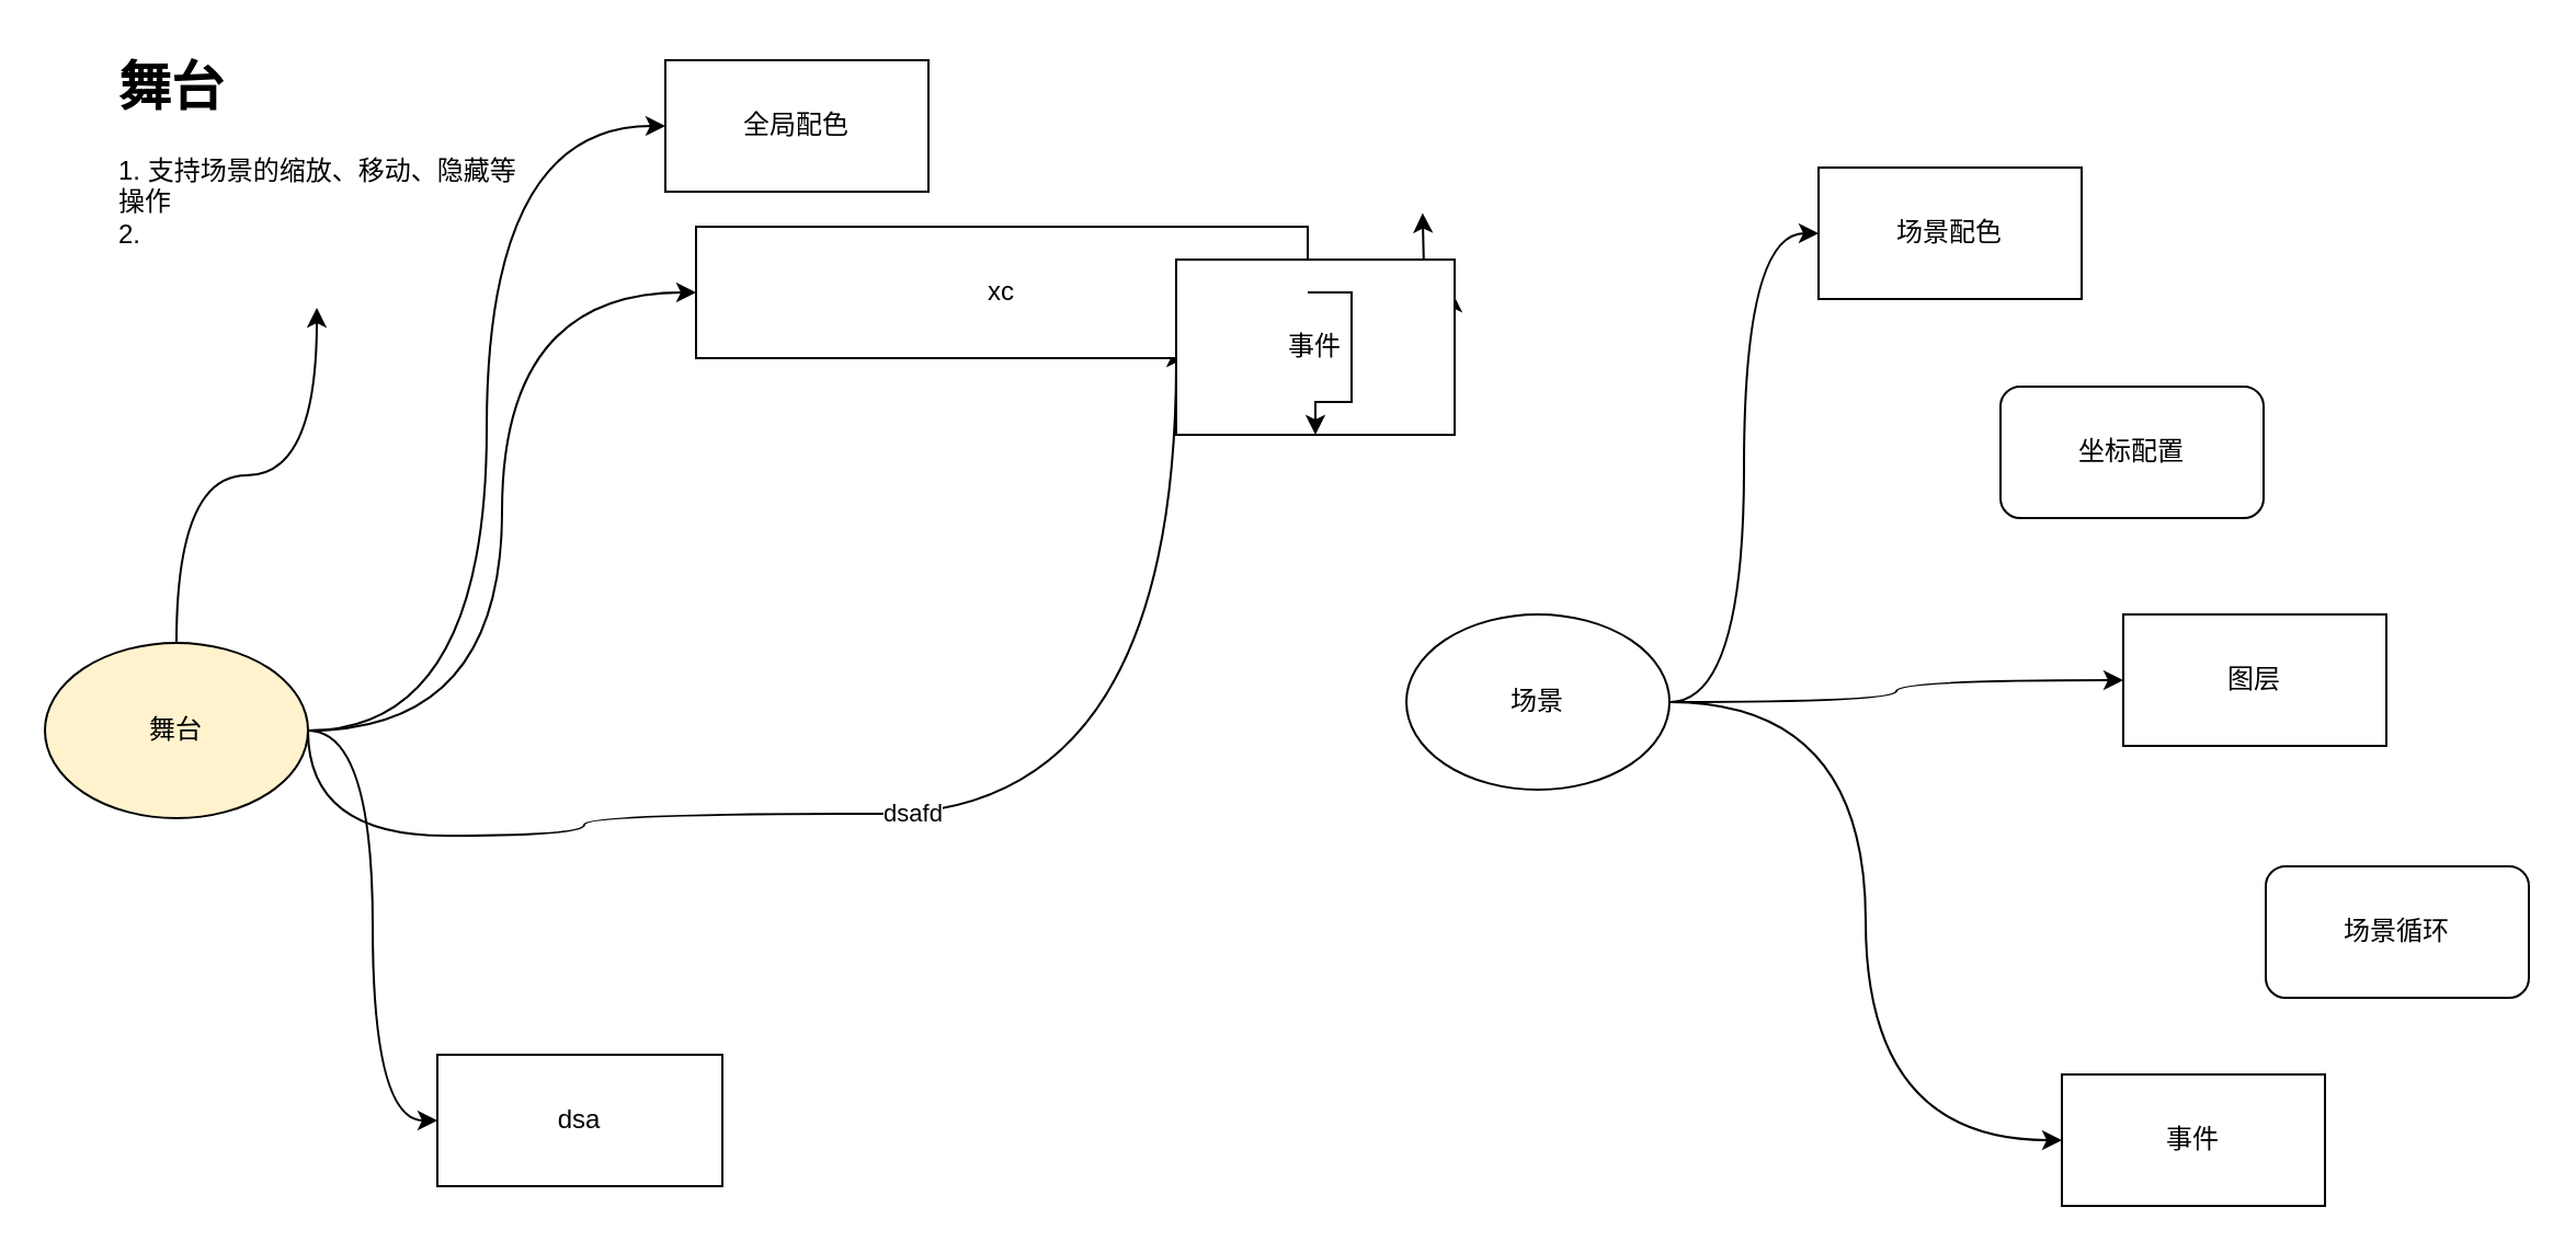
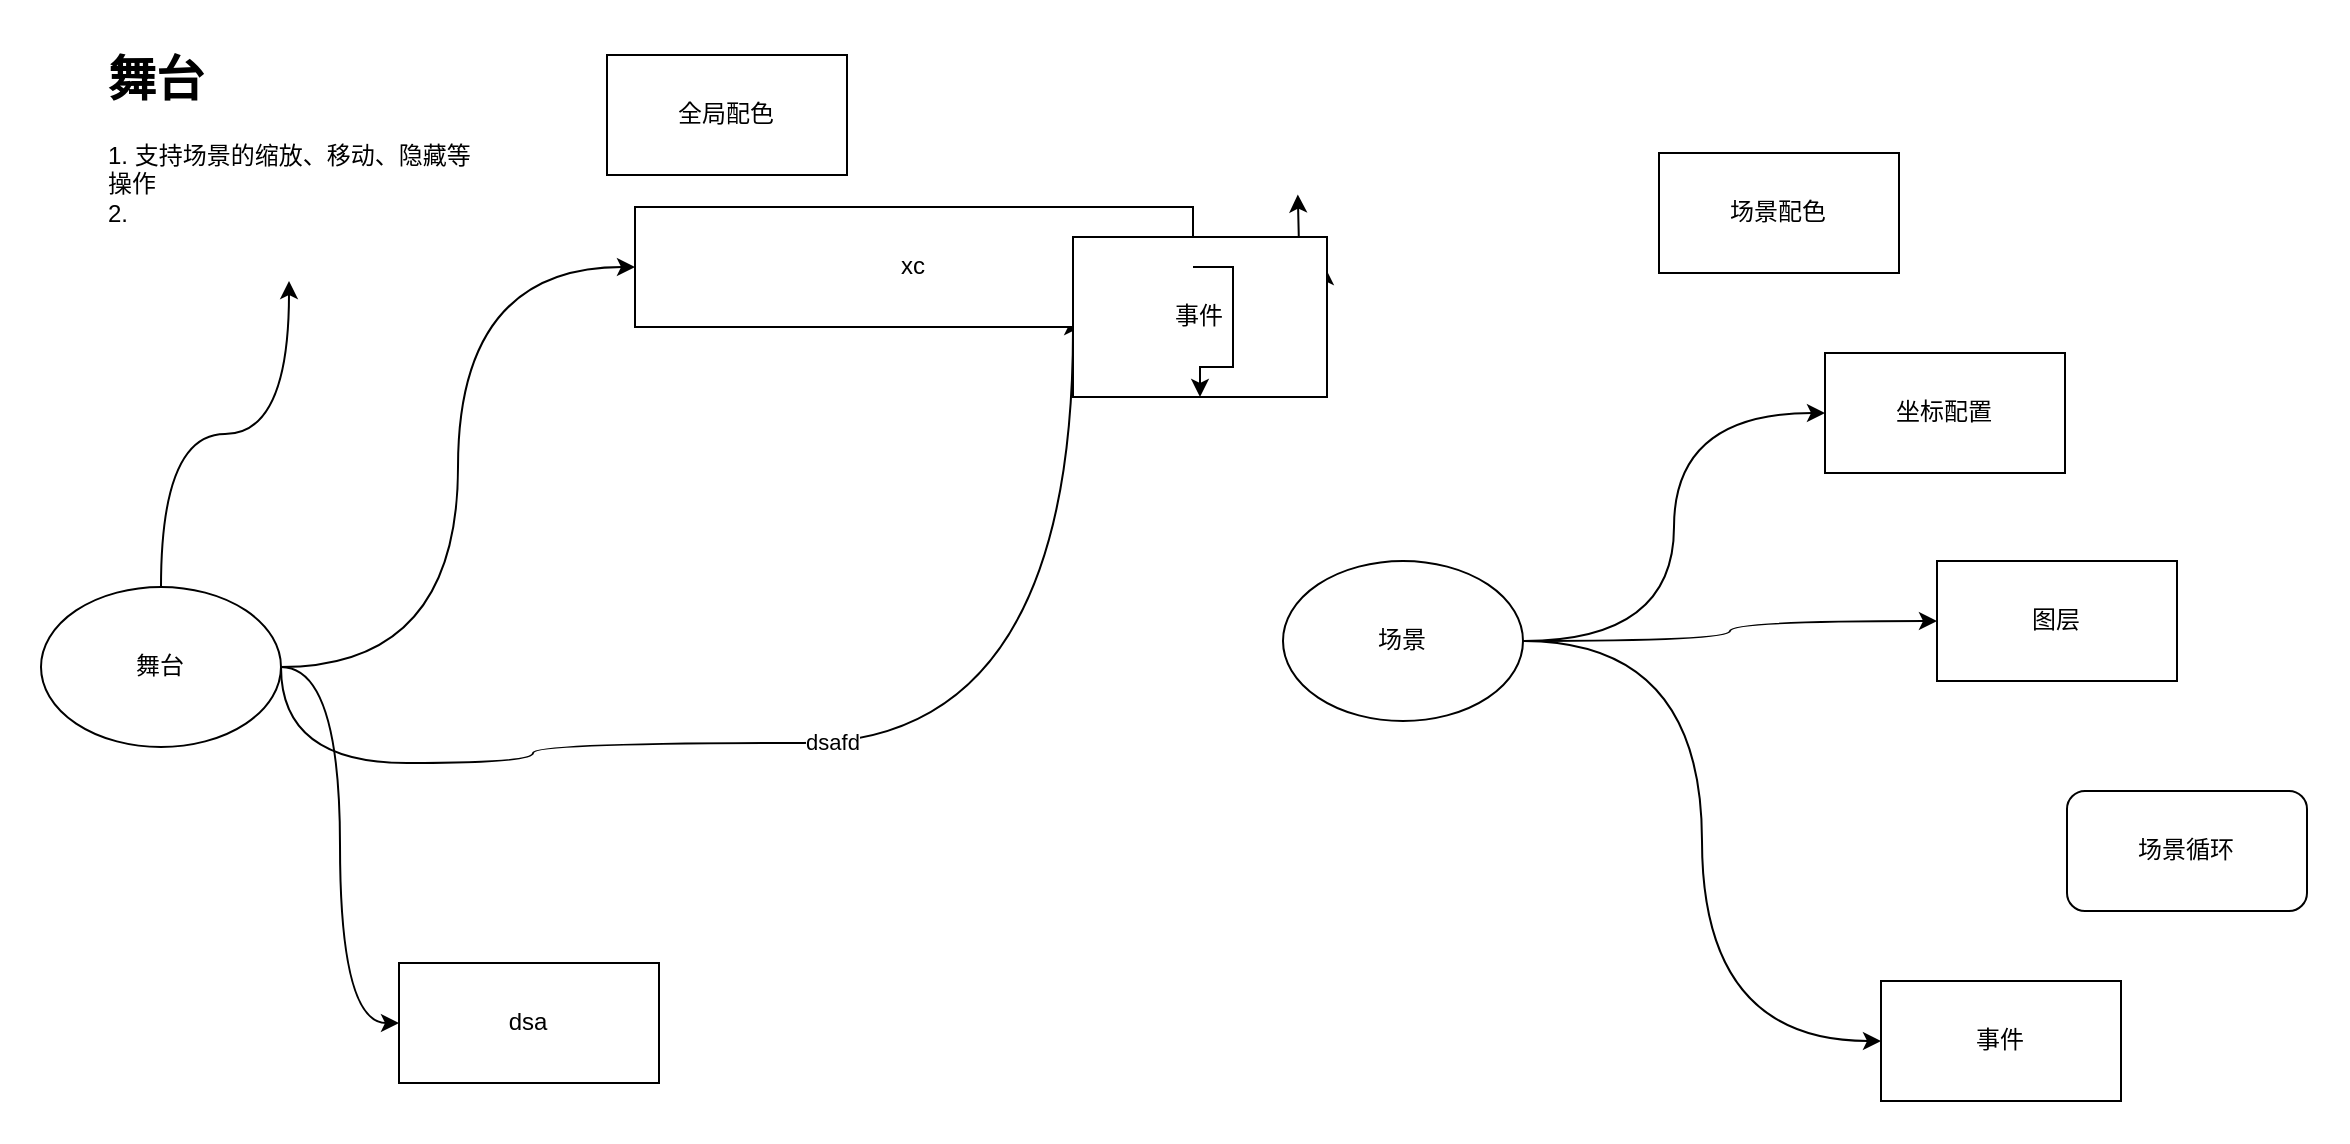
  <mxCell id="0" />
  <mxCell id="1" parent="0" />
- <mxCell id="2" style="edgeStyle=orthogonalEdgeStyle;rounded=0;orthogonalLoop=1;jettySize=auto;html=1;exitX=1;exitY=0.5;exitDx=0;exitDy=0;entryX=0;entryY=0.5;entryDx=0;entryDy=0;curved=1;" parent="1" source="7" target="8" edge="1"><mxGeometry relative="1" as="geometry" /></mxCell>
  <mxCell id="3" style="edgeStyle=orthogonalEdgeStyle;curved=1;rounded=0;orthogonalLoop=1;jettySize=auto;html=1;exitX=1;exitY=0.5;exitDx=0;exitDy=0;entryX=0;entryY=0.5;entryDx=0;entryDy=0;" parent="1" source="7" target="11" edge="1"><mxGeometry relative="1" as="geometry" /></mxCell>
  <mxCell id="4" style="edgeStyle=orthogonalEdgeStyle;curved=1;rounded=0;orthogonalLoop=1;jettySize=auto;html=1;exitX=1;exitY=0.5;exitDx=0;exitDy=0;entryX=0;entryY=0.5;entryDx=0;entryDy=0;" parent="1" source="7" target="12" edge="1"><mxGeometry relative="1" as="geometry" /></mxCell>
  <mxCell id="5" value="dsafd" style="edgeStyle=orthogonalEdgeStyle;curved=1;rounded=0;orthogonalLoop=1;jettySize=auto;html=1;exitX=1;exitY=0.5;exitDx=0;exitDy=0;entryX=0;entryY=0.5;entryDx=0;entryDy=0;" parent="1" source="7" target="24" edge="1"><mxGeometry relative="1" as="geometry"><Array as="points"><mxPoint x="140" y="381" /><mxPoint x="266" y="381" /><mxPoint x="266" y="371" /></Array></mxGeometry></mxCell>
  <mxCell id="6" style="edgeStyle=orthogonalEdgeStyle;curved=1;rounded=0;orthogonalLoop=1;jettySize=auto;html=1;entryX=0.5;entryY=1;entryDx=0;entryDy=0;" parent="1" source="7" target="23" edge="1"><mxGeometry relative="1" as="geometry"><mxPoint x="170.059" y="148" as="targetPoint" /></mxGeometry></mxCell>
- <mxCell id="7" value="舞台" style="ellipse;whiteSpace=wrap;html=1;fillColor=#fff2cc;" parent="1" vertex="1"><mxGeometry x="20" y="293" width="120" height="80" as="geometry" /></mxCell>
+ <mxCell id="7" value="舞台" style="ellipse;whiteSpace=wrap;html=1;" parent="1" vertex="1"><mxGeometry x="20" y="293" width="120" height="80" as="geometry" /></mxCell>
  <mxCell id="8" value="全局配色" style="rounded=0;whiteSpace=wrap;html=1;" parent="1" vertex="1"><mxGeometry x="303" y="27" width="120" height="60" as="geometry" /></mxCell>
  <mxCell id="9" style="edgeStyle=orthogonalEdgeStyle;rounded=0;orthogonalLoop=1;jettySize=auto;html=1;exitX=1;exitY=0.5;exitDx=0;exitDy=0;" edge="1" parent="1" source="24"><mxGeometry relative="1" as="geometry"><mxPoint x="662" y="133" as="targetPoint" /></mxGeometry></mxCell>
  <mxCell id="10" style="edgeStyle=orthogonalEdgeStyle;rounded=0;orthogonalLoop=1;jettySize=auto;html=1;exitX=1;exitY=0.25;exitDx=0;exitDy=0;" edge="1" parent="1" source="11"><mxGeometry relative="1" as="geometry"><mxPoint x="648.4" y="96.8" as="targetPoint" /></mxGeometry></mxCell>
  <mxCell id="11" value="xc" style="rounded=0;whiteSpace=wrap;html=1;" parent="1" vertex="1"><mxGeometry x="317" y="103" width="279" height="60" as="geometry" /></mxCell>
  <mxCell id="12" value="dsa" style="rounded=0;whiteSpace=wrap;html=1;" parent="1" vertex="1"><mxGeometry x="199" y="481" width="130" height="60" as="geometry" /></mxCell>
- <mxCell id="13" style="edgeStyle=orthogonalEdgeStyle;rounded=0;orthogonalLoop=1;jettySize=auto;html=1;exitX=1;exitY=0.5;exitDx=0;exitDy=0;entryX=0;entryY=0.5;entryDx=0;entryDy=0;curved=1;" parent="1" source="17" target="18" edge="1"><mxGeometry relative="1" as="geometry" /></mxCell>
  <mxCell id="14" style="edgeStyle=orthogonalEdgeStyle;curved=1;rounded=0;orthogonalLoop=1;jettySize=auto;html=1;exitX=1;exitY=0.5;exitDx=0;exitDy=0;entryX=0;entryY=0.5;entryDx=0;entryDy=0;" parent="1" source="17" target="20" edge="1"><mxGeometry relative="1" as="geometry" /></mxCell>
+ <mxCell id="15" style="edgeStyle=orthogonalEdgeStyle;curved=1;rounded=0;orthogonalLoop=1;jettySize=auto;html=1;exitX=1;exitY=0.5;exitDx=0;exitDy=0;entryX=0;entryY=0.5;entryDx=0;entryDy=0;" parent="1" source="17" target="19" edge="1"><mxGeometry relative="1" as="geometry" /></mxCell>
  <mxCell id="16" style="edgeStyle=orthogonalEdgeStyle;curved=1;rounded=0;orthogonalLoop=1;jettySize=auto;html=1;exitX=1;exitY=0.5;exitDx=0;exitDy=0;entryX=0;entryY=0.5;entryDx=0;entryDy=0;" parent="1" source="17" target="22" edge="1"><mxGeometry relative="1" as="geometry" /></mxCell>
  <mxCell id="17" value="场景" style="ellipse;whiteSpace=wrap;html=1;" parent="1" vertex="1"><mxGeometry x="641" y="280" width="120" height="80" as="geometry" /></mxCell>
  <mxCell id="18" value="场景配色" style="rounded=0;whiteSpace=wrap;html=1;" parent="1" vertex="1"><mxGeometry x="829" y="76" width="120" height="60" as="geometry" /></mxCell>
- <mxCell id="19" value="坐标配置" style="whiteSpace=wrap;html=1;rounded=1;" parent="1" vertex="1"><mxGeometry x="912" y="176" width="120" height="60" as="geometry" /></mxCell>
+ <mxCell id="19" value="坐标配置" style="rounded=0;whiteSpace=wrap;html=1;" parent="1" vertex="1"><mxGeometry x="912" y="176" width="120" height="60" as="geometry" /></mxCell>
  <mxCell id="20" value="图层" style="rounded=0;whiteSpace=wrap;html=1;" parent="1" vertex="1"><mxGeometry x="968" y="280" width="120" height="60" as="geometry" /></mxCell>
  <mxCell id="21" value="场景循环" style="whiteSpace=wrap;html=1;rounded=1;" parent="1" vertex="1"><mxGeometry x="1033" y="395" width="120" height="60" as="geometry" /></mxCell>
  <mxCell id="22" value="事件" style="rounded=0;whiteSpace=wrap;html=1;" parent="1" vertex="1"><mxGeometry x="940" y="490" width="120" height="60" as="geometry" /></mxCell>
  <mxCell id="23" value="&lt;h1&gt;舞台&lt;/h1&gt;&lt;div&gt;1. 支持场景的缩放、移动、隐藏等操作&lt;/div&gt;&lt;div&gt;2.&amp;nbsp;&lt;/div&gt;&lt;p&gt;&lt;br&gt;&lt;/p&gt;" style="text;html=1;strokeColor=none;fillColor=none;spacing=5;spacingTop=-20;whiteSpace=wrap;overflow=hidden;rounded=0;" parent="1" vertex="1"><mxGeometry x="49" y="20" width="190" height="120" as="geometry" /></mxCell>
  <mxCell id="24" value="事件" style="rounded=0;whiteSpace=wrap;html=1;" parent="1" vertex="1"><mxGeometry x="536" y="118" width="127" height="80" as="geometry" /></mxCell>
  <mxCell id="25" style="edgeStyle=orthogonalEdgeStyle;rounded=0;orthogonalLoop=1;jettySize=auto;html=1;exitX=1;exitY=0.5;exitDx=0;exitDy=0;" edge="1" parent="1" source="11" target="24"><mxGeometry relative="1" as="geometry"><mxPoint x="662" y="133" as="targetPoint" /><mxPoint x="596" y="133" as="sourcePoint" /></mxGeometry></mxCell>
